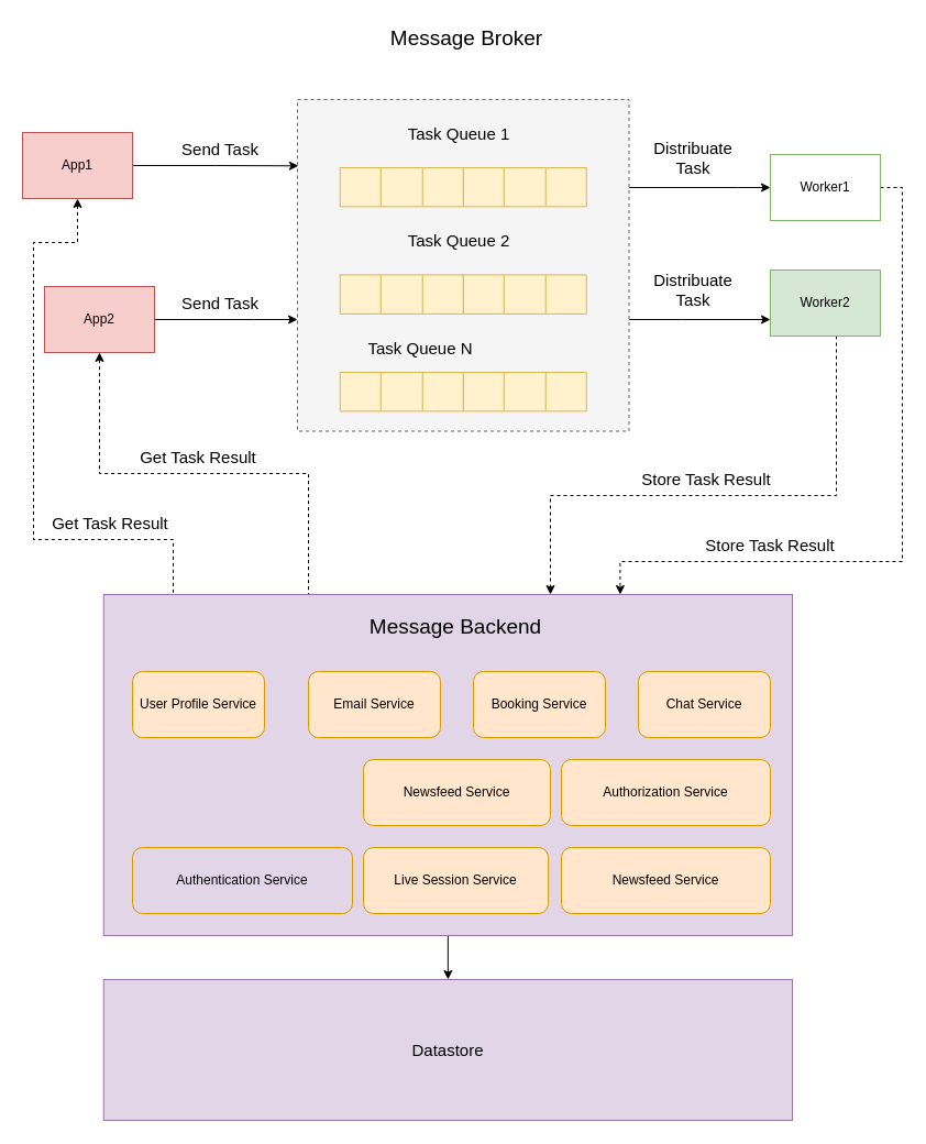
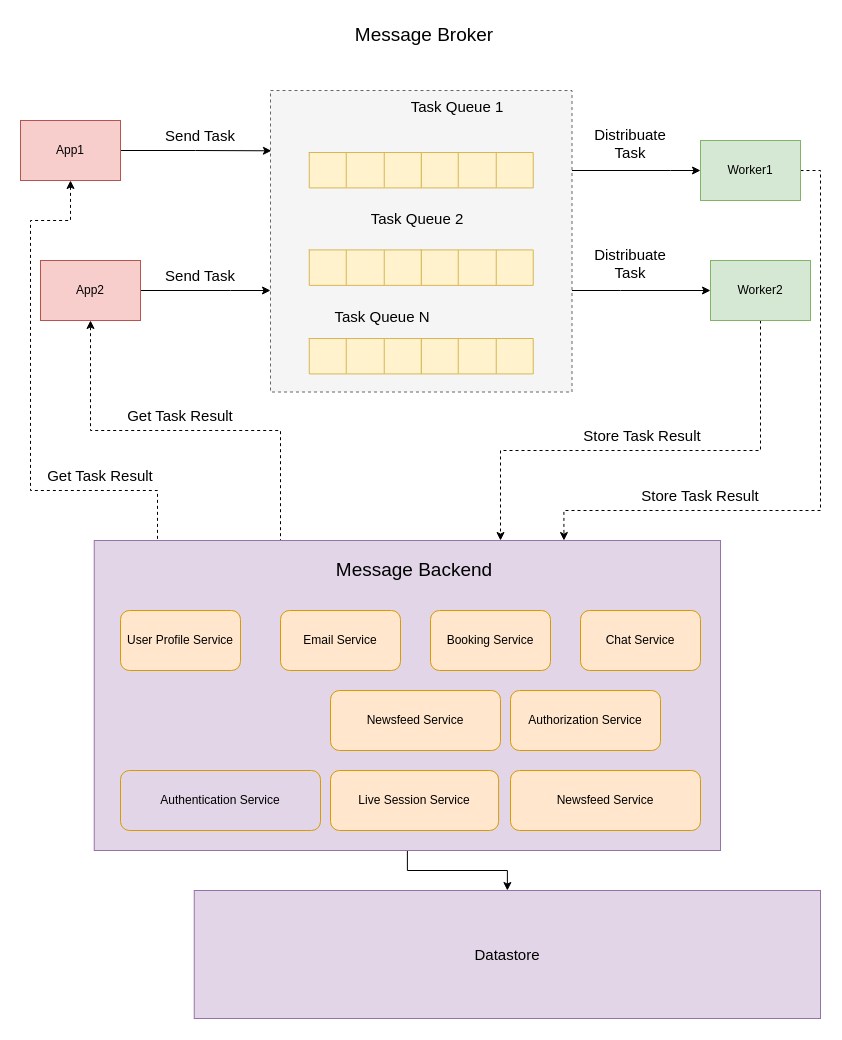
  <mxCell id="0" />
  <mxCell id="1" parent="0" />
- <mxCell id="2" value="Datastore" style="rounded=0;whiteSpace=wrap;html=1;fontSize=15;strokeWidth=1;fillColor=#e1d5e7;strokeColor=#9673a6;" vertex="1" parent="1"><mxGeometry x="93.75" y="890" width="626.25" height="128" as="geometry" /></mxCell>
+ <mxCell id="2" value="Datastore" style="rounded=0;whiteSpace=wrap;html=1;fontSize=15;strokeWidth=1;fillColor=#e1d5e7;strokeColor=#9673a6;" vertex="1" parent="1"><mxGeometry x="193.75" y="890" width="626.25" height="128" as="geometry" /></mxCell>
  <mxCell id="3" style="edgeStyle=orthogonalEdgeStyle;rounded=0;orthogonalLoop=1;jettySize=auto;html=1;exitX=0.25;exitY=0;exitDx=0;exitDy=0;fontSize=15;startArrow=none;startFill=0;endArrow=classic;endFill=1;entryX=0.5;entryY=1;entryDx=0;entryDy=0;dashed=1;" edge="1" parent="1" source="53" target="8"><mxGeometry relative="1" as="geometry"><mxPoint x="120" y="330" as="targetPoint" /><Array as="points"><mxPoint x="280" y="580" /><mxPoint x="280" y="430" /><mxPoint x="90" y="430" /></Array></mxGeometry></mxCell>
  <mxCell id="4" style="edgeStyle=orthogonalEdgeStyle;rounded=0;orthogonalLoop=1;jettySize=auto;html=1;entryX=0.003;entryY=0.2;entryDx=0;entryDy=0;entryPerimeter=0;fontSize=15;" parent="1" source="6" target="11" edge="1"><mxGeometry relative="1" as="geometry" /></mxCell>
  <mxCell id="5" style="edgeStyle=orthogonalEdgeStyle;rounded=0;orthogonalLoop=1;jettySize=auto;html=1;exitX=0.5;exitY=1;exitDx=0;exitDy=0;entryX=0.101;entryY=-0.004;entryDx=0;entryDy=0;entryPerimeter=0;fontSize=15;startArrow=classic;startFill=1;endArrow=none;endFill=0;dashed=1;" edge="1" parent="1" source="6" target="53"><mxGeometry relative="1" as="geometry"><Array as="points"><mxPoint x="70" y="220" /><mxPoint x="30" y="220" /><mxPoint x="30" y="490" /><mxPoint x="157" y="490" /></Array></mxGeometry></mxCell>
  <mxCell id="6" value="App1" style="rounded=0;whiteSpace=wrap;html=1;fillColor=#f8cecc;strokeColor=#b85450;" parent="1" vertex="1"><mxGeometry x="20" y="120" width="100" height="60" as="geometry" /></mxCell>
  <mxCell id="7" value="" style="edgeStyle=orthogonalEdgeStyle;rounded=0;orthogonalLoop=1;jettySize=auto;html=1;fontSize=15;" parent="1" source="8" target="11" edge="1"><mxGeometry relative="1" as="geometry"><Array as="points"><mxPoint x="230" y="290" /><mxPoint x="230" y="290" /></Array></mxGeometry></mxCell>
  <mxCell id="8" value="App2" style="rounded=0;whiteSpace=wrap;html=1;fillColor=#f8cecc;strokeColor=#b85450;" parent="1" vertex="1"><mxGeometry x="40" y="260" width="100" height="60" as="geometry" /></mxCell>
  <mxCell id="9" value="&lt;font style=&quot;font-size: 19px&quot;&gt;Message Broker&lt;/font&gt;" style="text;html=1;strokeColor=none;fillColor=none;align=center;verticalAlign=middle;whiteSpace=wrap;rounded=0;dashed=1;" parent="1" vertex="1"><mxGeometry x="344" y="20" width="160" height="30" as="geometry" /></mxCell>
  <mxCell id="10" value="" style="group" parent="1" vertex="1" connectable="0"><mxGeometry x="270" y="90" width="301.5" height="310" as="geometry" /></mxCell>
  <mxCell id="11" value="" style="whiteSpace=wrap;html=1;aspect=fixed;dashed=1;fillColor=#f5f5f5;fontColor=#333333;strokeColor=#666666;" parent="10" vertex="1"><mxGeometry width="301.5" height="301.5" as="geometry" /></mxCell>
  <mxCell id="12" value="" style="shape=table;html=1;whiteSpace=wrap;startSize=0;container=1;collapsible=0;childLayout=tableLayout;rounded=0;fontSize=19;fillColor=#fff2cc;strokeColor=#d6b656;" parent="10" vertex="1"><mxGeometry x="150.75" y="248" width="111.986" height="35.429" as="geometry" /></mxCell>
  <mxCell id="13" value="" style="shape=partialRectangle;html=1;whiteSpace=wrap;collapsible=0;dropTarget=0;pointerEvents=0;fillColor=none;top=0;left=0;bottom=0;right=0;points=[[0,0.5],[1,0.5]];portConstraint=eastwest;rounded=0;dashed=1;fontSize=19;" parent="12" vertex="1"><mxGeometry width="111.986" height="35" as="geometry" /></mxCell>
  <mxCell id="14" value="" style="shape=partialRectangle;html=1;whiteSpace=wrap;connectable=0;fillColor=none;top=0;left=0;bottom=0;right=0;overflow=hidden;pointerEvents=1;rounded=0;dashed=1;fontSize=19;" parent="13" vertex="1"><mxGeometry width="37" height="35" as="geometry"><mxRectangle width="37" height="35" as="alternateBounds" /></mxGeometry></mxCell>
  <mxCell id="15" value="" style="shape=partialRectangle;html=1;whiteSpace=wrap;connectable=0;fillColor=none;top=0;left=0;bottom=0;right=0;overflow=hidden;pointerEvents=1;rounded=0;dashed=1;fontSize=19;" parent="13" vertex="1"><mxGeometry x="37" width="38" height="35" as="geometry"><mxRectangle width="38" height="35" as="alternateBounds" /></mxGeometry></mxCell>
  <mxCell id="16" value="" style="shape=partialRectangle;html=1;whiteSpace=wrap;connectable=0;fillColor=none;top=0;left=0;bottom=0;right=0;overflow=hidden;pointerEvents=1;rounded=0;dashed=1;fontSize=19;" parent="13" vertex="1"><mxGeometry x="75" width="37" height="35" as="geometry"><mxRectangle width="37" height="35" as="alternateBounds" /></mxGeometry></mxCell>
  <mxCell id="17" value="" style="shape=table;html=1;whiteSpace=wrap;startSize=0;container=1;collapsible=0;childLayout=tableLayout;rounded=0;fontSize=19;fillColor=#fff2cc;strokeColor=#d6b656;" parent="10" vertex="1"><mxGeometry x="38.764" y="248" width="111.986" height="35.429" as="geometry" /></mxCell>
  <mxCell id="18" value="" style="shape=partialRectangle;html=1;whiteSpace=wrap;collapsible=0;dropTarget=0;pointerEvents=0;fillColor=none;top=0;left=0;bottom=0;right=0;points=[[0,0.5],[1,0.5]];portConstraint=eastwest;rounded=0;dashed=1;fontSize=19;" parent="17" vertex="1"><mxGeometry width="111.986" height="35" as="geometry" /></mxCell>
  <mxCell id="19" value="" style="shape=partialRectangle;html=1;whiteSpace=wrap;connectable=0;fillColor=none;top=0;left=0;bottom=0;right=0;overflow=hidden;pointerEvents=1;rounded=0;dashed=1;fontSize=19;" parent="18" vertex="1"><mxGeometry width="37" height="35" as="geometry"><mxRectangle width="37" height="35" as="alternateBounds" /></mxGeometry></mxCell>
  <mxCell id="20" value="" style="shape=partialRectangle;html=1;whiteSpace=wrap;connectable=0;fillColor=none;top=0;left=0;bottom=0;right=0;overflow=hidden;pointerEvents=1;rounded=0;dashed=1;fontSize=19;" parent="18" vertex="1"><mxGeometry x="37" width="38" height="35" as="geometry"><mxRectangle width="38" height="35" as="alternateBounds" /></mxGeometry></mxCell>
  <mxCell id="21" value="" style="shape=partialRectangle;html=1;whiteSpace=wrap;connectable=0;fillColor=none;top=0;left=0;bottom=0;right=0;overflow=hidden;pointerEvents=1;rounded=0;dashed=1;fontSize=19;" parent="18" vertex="1"><mxGeometry x="75" width="37" height="35" as="geometry"><mxRectangle width="37" height="35" as="alternateBounds" /></mxGeometry></mxCell>
  <mxCell id="22" value="" style="shape=table;html=1;whiteSpace=wrap;startSize=0;container=1;collapsible=0;childLayout=tableLayout;rounded=0;fontSize=19;fillColor=#fff2cc;strokeColor=#d6b656;" parent="10" vertex="1"><mxGeometry x="150.75" y="159.429" width="111.986" height="35.429" as="geometry" /></mxCell>
  <mxCell id="23" value="" style="shape=partialRectangle;html=1;whiteSpace=wrap;collapsible=0;dropTarget=0;pointerEvents=0;fillColor=none;top=0;left=0;bottom=0;right=0;points=[[0,0.5],[1,0.5]];portConstraint=eastwest;rounded=0;dashed=1;fontSize=19;" parent="22" vertex="1"><mxGeometry width="111.986" height="35" as="geometry" /></mxCell>
  <mxCell id="24" value="" style="shape=partialRectangle;html=1;whiteSpace=wrap;connectable=0;fillColor=none;top=0;left=0;bottom=0;right=0;overflow=hidden;pointerEvents=1;rounded=0;dashed=1;fontSize=19;" parent="23" vertex="1"><mxGeometry width="37" height="35" as="geometry"><mxRectangle width="37" height="35" as="alternateBounds" /></mxGeometry></mxCell>
  <mxCell id="25" value="" style="shape=partialRectangle;html=1;whiteSpace=wrap;connectable=0;fillColor=none;top=0;left=0;bottom=0;right=0;overflow=hidden;pointerEvents=1;rounded=0;dashed=1;fontSize=19;" parent="23" vertex="1"><mxGeometry x="37" width="38" height="35" as="geometry"><mxRectangle width="38" height="35" as="alternateBounds" /></mxGeometry></mxCell>
  <mxCell id="26" value="" style="shape=partialRectangle;html=1;whiteSpace=wrap;connectable=0;fillColor=none;top=0;left=0;bottom=0;right=0;overflow=hidden;pointerEvents=1;rounded=0;dashed=1;fontSize=19;" parent="23" vertex="1"><mxGeometry x="75" width="37" height="35" as="geometry"><mxRectangle width="37" height="35" as="alternateBounds" /></mxGeometry></mxCell>
  <mxCell id="27" value="" style="shape=table;html=1;whiteSpace=wrap;startSize=0;container=1;collapsible=0;childLayout=tableLayout;rounded=0;fontSize=19;fillColor=#fff2cc;strokeColor=#d6b656;" parent="10" vertex="1"><mxGeometry x="38.764" y="159.429" width="111.986" height="35.429" as="geometry" /></mxCell>
  <mxCell id="28" value="" style="shape=partialRectangle;html=1;whiteSpace=wrap;collapsible=0;dropTarget=0;pointerEvents=0;fillColor=none;top=0;left=0;bottom=0;right=0;points=[[0,0.5],[1,0.5]];portConstraint=eastwest;rounded=0;dashed=1;fontSize=19;" parent="27" vertex="1"><mxGeometry width="111.986" height="35" as="geometry" /></mxCell>
  <mxCell id="29" value="" style="shape=partialRectangle;html=1;whiteSpace=wrap;connectable=0;fillColor=none;top=0;left=0;bottom=0;right=0;overflow=hidden;pointerEvents=1;rounded=0;dashed=1;fontSize=19;" parent="28" vertex="1"><mxGeometry width="37" height="35" as="geometry"><mxRectangle width="37" height="35" as="alternateBounds" /></mxGeometry></mxCell>
  <mxCell id="30" value="" style="shape=partialRectangle;html=1;whiteSpace=wrap;connectable=0;fillColor=none;top=0;left=0;bottom=0;right=0;overflow=hidden;pointerEvents=1;rounded=0;dashed=1;fontSize=19;" parent="28" vertex="1"><mxGeometry x="37" width="38" height="35" as="geometry"><mxRectangle width="38" height="35" as="alternateBounds" /></mxGeometry></mxCell>
  <mxCell id="31" value="" style="shape=partialRectangle;html=1;whiteSpace=wrap;connectable=0;fillColor=none;top=0;left=0;bottom=0;right=0;overflow=hidden;pointerEvents=1;rounded=0;dashed=1;fontSize=19;" parent="28" vertex="1"><mxGeometry x="75" width="37" height="35" as="geometry"><mxRectangle width="37" height="35" as="alternateBounds" /></mxGeometry></mxCell>
  <mxCell id="32" value="" style="shape=table;html=1;whiteSpace=wrap;startSize=0;container=1;collapsible=0;childLayout=tableLayout;rounded=0;fontSize=19;fillColor=#fff2cc;strokeColor=#d6b656;" parent="10" vertex="1"><mxGeometry x="150.75" y="62" width="111.986" height="35.429" as="geometry" /></mxCell>
  <mxCell id="33" value="" style="shape=partialRectangle;html=1;whiteSpace=wrap;collapsible=0;dropTarget=0;pointerEvents=0;fillColor=none;top=0;left=0;bottom=0;right=0;points=[[0,0.5],[1,0.5]];portConstraint=eastwest;rounded=0;dashed=1;fontSize=19;" parent="32" vertex="1"><mxGeometry width="111.986" height="35" as="geometry" /></mxCell>
  <mxCell id="34" value="" style="shape=partialRectangle;html=1;whiteSpace=wrap;connectable=0;fillColor=none;top=0;left=0;bottom=0;right=0;overflow=hidden;pointerEvents=1;rounded=0;dashed=1;fontSize=19;" parent="33" vertex="1"><mxGeometry width="37" height="35" as="geometry"><mxRectangle width="37" height="35" as="alternateBounds" /></mxGeometry></mxCell>
  <mxCell id="35" value="" style="shape=partialRectangle;html=1;whiteSpace=wrap;connectable=0;fillColor=none;top=0;left=0;bottom=0;right=0;overflow=hidden;pointerEvents=1;rounded=0;dashed=1;fontSize=19;" parent="33" vertex="1"><mxGeometry x="37" width="38" height="35" as="geometry"><mxRectangle width="38" height="35" as="alternateBounds" /></mxGeometry></mxCell>
  <mxCell id="36" value="" style="shape=partialRectangle;html=1;whiteSpace=wrap;connectable=0;fillColor=none;top=0;left=0;bottom=0;right=0;overflow=hidden;pointerEvents=1;rounded=0;dashed=1;fontSize=19;" parent="33" vertex="1"><mxGeometry x="75" width="37" height="35" as="geometry"><mxRectangle width="37" height="35" as="alternateBounds" /></mxGeometry></mxCell>
  <mxCell id="37" value="" style="shape=table;html=1;whiteSpace=wrap;startSize=0;container=1;collapsible=0;childLayout=tableLayout;rounded=0;fontSize=19;fillColor=#fff2cc;strokeColor=#d6b656;" parent="10" vertex="1"><mxGeometry x="38.764" y="62" width="111.986" height="35.429" as="geometry" /></mxCell>
  <mxCell id="38" value="" style="shape=partialRectangle;html=1;whiteSpace=wrap;collapsible=0;dropTarget=0;pointerEvents=0;fillColor=none;top=0;left=0;bottom=0;right=0;points=[[0,0.5],[1,0.5]];portConstraint=eastwest;rounded=0;dashed=1;fontSize=19;" parent="37" vertex="1"><mxGeometry width="111.986" height="35" as="geometry" /></mxCell>
  <mxCell id="39" value="" style="shape=partialRectangle;html=1;whiteSpace=wrap;connectable=0;fillColor=none;top=0;left=0;bottom=0;right=0;overflow=hidden;pointerEvents=1;rounded=0;dashed=1;fontSize=19;" parent="38" vertex="1"><mxGeometry width="37" height="35" as="geometry"><mxRectangle width="37" height="35" as="alternateBounds" /></mxGeometry></mxCell>
  <mxCell id="40" value="" style="shape=partialRectangle;html=1;whiteSpace=wrap;connectable=0;fillColor=none;top=0;left=0;bottom=0;right=0;overflow=hidden;pointerEvents=1;rounded=0;dashed=1;fontSize=19;" parent="38" vertex="1"><mxGeometry x="37" width="38" height="35" as="geometry"><mxRectangle width="38" height="35" as="alternateBounds" /></mxGeometry></mxCell>
  <mxCell id="41" value="" style="shape=partialRectangle;html=1;whiteSpace=wrap;connectable=0;fillColor=none;top=0;left=0;bottom=0;right=0;overflow=hidden;pointerEvents=1;rounded=0;dashed=1;fontSize=19;" parent="38" vertex="1"><mxGeometry x="75" width="37" height="35" as="geometry"><mxRectangle width="37" height="35" as="alternateBounds" /></mxGeometry></mxCell>
- <mxCell id="42" value="&lt;font style=&quot;font-size: 15px&quot;&gt;Task Queue 1&lt;/font&gt;" style="text;html=1;strokeColor=none;fillColor=none;align=center;verticalAlign=middle;whiteSpace=wrap;rounded=0;dashed=1;strokeWidth=13;" parent="10" vertex="1"><mxGeometry x="77.529" y="17.714" width="137.829" height="26.571" as="geometry" /></mxCell>
+ <mxCell id="42" value="&lt;font style=&quot;font-size: 15px&quot;&gt;Task Queue 1&lt;/font&gt;" style="text;html=1;strokeColor=none;fillColor=none;align=center;verticalAlign=middle;whiteSpace=wrap;rounded=0;dashed=1;strokeWidth=13;" parent="10" vertex="1"><mxGeometry x="117.529" y="2.714" width="137.829" height="26.571" as="geometry" /></mxCell>
  <mxCell id="43" value="&lt;font style=&quot;font-size: 15px&quot;&gt;Task Queue 2&lt;/font&gt;" style="text;html=1;strokeColor=none;fillColor=none;align=center;verticalAlign=middle;whiteSpace=wrap;rounded=0;dashed=1;strokeWidth=13;" parent="10" vertex="1"><mxGeometry x="77.529" y="115.143" width="137.829" height="26.571" as="geometry" /></mxCell>
  <mxCell id="44" value="&lt;font style=&quot;font-size: 15px&quot;&gt;Task Queue N&lt;/font&gt;" style="text;html=1;strokeColor=none;fillColor=none;align=center;verticalAlign=middle;whiteSpace=wrap;rounded=0;dashed=1;strokeWidth=13;" parent="10" vertex="1"><mxGeometry x="42.529" y="212.571" width="137.829" height="26.571" as="geometry" /></mxCell>
  <mxCell id="45" value="" style="edgeStyle=orthogonalEdgeStyle;rounded=0;orthogonalLoop=1;jettySize=auto;html=1;fontSize=15;startArrow=classic;startFill=1;endArrow=none;endFill=0;" parent="1" source="47" target="11" edge="1"><mxGeometry relative="1" as="geometry"><Array as="points"><mxPoint x="670" y="170" /><mxPoint x="670" y="170" /></Array></mxGeometry></mxCell>
  <mxCell id="46" style="edgeStyle=orthogonalEdgeStyle;rounded=0;orthogonalLoop=1;jettySize=auto;html=1;entryX=0.75;entryY=0;entryDx=0;entryDy=0;fontSize=15;startArrow=none;startFill=0;endArrow=classic;endFill=1;exitX=1;exitY=0.5;exitDx=0;exitDy=0;dashed=1;" edge="1" parent="1" source="47" target="53"><mxGeometry relative="1" as="geometry"><Array as="points"><mxPoint x="820" y="170" /><mxPoint x="820" y="510" /><mxPoint x="563" y="510" /></Array></mxGeometry></mxCell>
- <mxCell id="47" value="Worker1" style="rounded=0;whiteSpace=wrap;html=1;fillColor=#ffffff;strokeColor=#82b366;" parent="1" vertex="1"><mxGeometry x="700" y="140" width="100" height="60" as="geometry" /></mxCell>
+ <mxCell id="47" value="Worker1" style="rounded=0;whiteSpace=wrap;html=1;fillColor=#d5e8d4;strokeColor=#82b366;" parent="1" vertex="1"><mxGeometry x="700" y="140" width="100" height="60" as="geometry" /></mxCell>
  <mxCell id="48" value="" style="edgeStyle=orthogonalEdgeStyle;rounded=0;orthogonalLoop=1;jettySize=auto;html=1;fontSize=15;startArrow=classic;startFill=1;endArrow=none;endFill=0;" parent="1" source="50" target="11" edge="1"><mxGeometry relative="1" as="geometry"><Array as="points"><mxPoint x="620" y="290" /><mxPoint x="620" y="290" /></Array></mxGeometry></mxCell>
  <mxCell id="49" style="edgeStyle=orthogonalEdgeStyle;rounded=0;orthogonalLoop=1;jettySize=auto;html=1;fontSize=15;startArrow=none;startFill=0;endArrow=classic;endFill=1;dashed=1;" edge="1" parent="1" source="50" target="53"><mxGeometry relative="1" as="geometry"><Array as="points"><mxPoint x="760" y="450" /><mxPoint x="500" y="450" /></Array></mxGeometry></mxCell>
- <mxCell id="50" value="Worker2" style="rounded=0;whiteSpace=wrap;html=1;fillColor=#d5e8d4;strokeColor=#82b366;" parent="1" vertex="1"><mxGeometry x="700" y="245" width="100" height="60" as="geometry" /></mxCell>
+ <mxCell id="50" value="Worker2" style="rounded=0;whiteSpace=wrap;html=1;fillColor=#d5e8d4;strokeColor=#82b366;" parent="1" vertex="1"><mxGeometry x="710" y="260" width="100" height="60" as="geometry" /></mxCell>
  <mxCell id="51" value="" style="edgeStyle=orthogonalEdgeStyle;rounded=0;orthogonalLoop=1;jettySize=auto;html=1;fontSize=15;startArrow=classic;startFill=1;endArrow=none;endFill=0;exitX=0.5;exitY=0;exitDx=0;exitDy=0;entryX=0.5;entryY=1;entryDx=0;entryDy=0;" edge="1" parent="1" source="2" target="53"><mxGeometry relative="1" as="geometry"><mxPoint x="406.9" y="900" as="sourcePoint" /><mxPoint x="407" y="860" as="targetPoint" /><Array as="points" /></mxGeometry></mxCell>
  <mxCell id="52" value="" style="group" vertex="1" connectable="0" parent="1"><mxGeometry x="93.75" y="540" width="626.25" height="310" as="geometry" /></mxCell>
  <mxCell id="53" value="" style="rounded=0;whiteSpace=wrap;html=1;fontSize=15;strokeWidth=1;fillColor=#e1d5e7;strokeColor=#9673a6;" parent="52" vertex="1"><mxGeometry width="626.25" height="310" as="geometry" /></mxCell>
- <mxCell id="54" value="Authorization Service" style="rounded=1;whiteSpace=wrap;html=1;fillColor=#ffe6cc;strokeColor=#d79b00;" parent="52" vertex="1"><mxGeometry x="416.25" y="150" width="190" height="60" as="geometry" /></mxCell>
+ <mxCell id="54" value="Authorization Service" style="rounded=1;whiteSpace=wrap;html=1;fillColor=#ffe6cc;strokeColor=#d79b00;" parent="52" vertex="1"><mxGeometry x="416.25" y="150" width="150" height="60" as="geometry" /></mxCell>
  <mxCell id="55" value="Email Service" style="rounded=1;whiteSpace=wrap;html=1;fillColor=#ffe6cc;strokeColor=#d79b00;" parent="52" vertex="1"><mxGeometry x="186.25" y="70" width="120" height="60" as="geometry" /></mxCell>
  <mxCell id="56" value="Authentication Service" style="rounded=1;whiteSpace=wrap;html=1;fillColor=#e1d5e7;strokeColor=#d79b00;" parent="52" vertex="1"><mxGeometry x="26.25" y="230" width="200" height="60" as="geometry" /></mxCell>
  <mxCell id="57" value="Newsfeed Service" style="rounded=1;whiteSpace=wrap;html=1;fillColor=#ffe6cc;strokeColor=#d79b00;" parent="52" vertex="1"><mxGeometry x="416.25" y="230" width="190" height="60" as="geometry" /></mxCell>
  <mxCell id="58" value="Newsfeed Service" style="rounded=1;whiteSpace=wrap;html=1;fillColor=#ffe6cc;strokeColor=#d79b00;" parent="52" vertex="1"><mxGeometry x="236.25" y="150" width="170" height="60" as="geometry" /></mxCell>
  <mxCell id="59" value="Booking Service" style="rounded=1;whiteSpace=wrap;html=1;fillColor=#ffe6cc;strokeColor=#d79b00;" parent="52" vertex="1"><mxGeometry x="336.25" y="70" width="120" height="60" as="geometry" /></mxCell>
  <mxCell id="60" value="Live Session Service" style="rounded=1;whiteSpace=wrap;html=1;fillColor=#ffe6cc;strokeColor=#d79b00;" parent="52" vertex="1"><mxGeometry x="236.25" y="230" width="168.12" height="60" as="geometry" /></mxCell>
  <mxCell id="61" value="User Profile Service" style="rounded=1;whiteSpace=wrap;html=1;fillColor=#ffe6cc;strokeColor=#d79b00;" parent="52" vertex="1"><mxGeometry x="26.25" y="70" width="120" height="60" as="geometry" /></mxCell>
  <mxCell id="62" value="Chat Service" style="rounded=1;whiteSpace=wrap;html=1;fillColor=#ffe6cc;strokeColor=#d79b00;" parent="52" vertex="1"><mxGeometry x="486.25" y="70" width="120" height="60" as="geometry" /></mxCell>
  <mxCell id="63" value="&lt;font style=&quot;font-size: 19px&quot;&gt;Message Backend&lt;/font&gt;" style="text;html=1;strokeColor=none;fillColor=none;align=center;verticalAlign=middle;whiteSpace=wrap;rounded=0;dashed=1;" vertex="1" parent="52"><mxGeometry x="240.31" y="15" width="160" height="30" as="geometry" /></mxCell>
  <mxCell id="64" value="&lt;font style=&quot;font-size: 15px&quot;&gt;Get Task Result&lt;/font&gt;" style="text;html=1;strokeColor=none;fillColor=none;align=center;verticalAlign=middle;whiteSpace=wrap;rounded=0;dashed=1;" vertex="1" parent="1"><mxGeometry x="20" y="460" width="160" height="30" as="geometry" /></mxCell>
  <mxCell id="65" value="&lt;font style=&quot;font-size: 15px&quot;&gt;Get Task Result&lt;/font&gt;" style="text;html=1;strokeColor=none;fillColor=none;align=center;verticalAlign=middle;whiteSpace=wrap;rounded=0;dashed=1;" vertex="1" parent="1"><mxGeometry x="100" y="400" width="160" height="30" as="geometry" /></mxCell>
  <mxCell id="66" value="&lt;font style=&quot;font-size: 15px&quot;&gt;Send Task&lt;/font&gt;" style="text;html=1;strokeColor=none;fillColor=none;align=center;verticalAlign=middle;whiteSpace=wrap;rounded=0;dashed=1;" vertex="1" parent="1"><mxGeometry x="120" y="260" width="160" height="30" as="geometry" /></mxCell>
  <mxCell id="67" value="&lt;font style=&quot;font-size: 15px&quot;&gt;Send Task&lt;/font&gt;" style="text;html=1;strokeColor=none;fillColor=none;align=center;verticalAlign=middle;whiteSpace=wrap;rounded=0;dashed=1;" vertex="1" parent="1"><mxGeometry x="120" y="120" width="160" height="30" as="geometry" /></mxCell>
  <mxCell id="68" value="&lt;font style=&quot;font-size: 15px&quot;&gt;Distribuate Task&lt;/font&gt;" style="text;html=1;strokeColor=none;fillColor=none;align=center;verticalAlign=middle;whiteSpace=wrap;rounded=0;dashed=1;" vertex="1" parent="1"><mxGeometry x="580" y="110" width="100" height="65" as="geometry" /></mxCell>
  <mxCell id="69" value="&lt;font style=&quot;font-size: 15px&quot;&gt;Distribuate Task&lt;/font&gt;" style="text;html=1;strokeColor=none;fillColor=none;align=center;verticalAlign=middle;whiteSpace=wrap;rounded=0;dashed=1;" vertex="1" parent="1"><mxGeometry x="580" y="230" width="100" height="65" as="geometry" /></mxCell>
  <mxCell id="70" value="&lt;font style=&quot;font-size: 15px&quot;&gt;Store Task Result&lt;/font&gt;" style="text;html=1;strokeColor=none;fillColor=none;align=center;verticalAlign=middle;whiteSpace=wrap;rounded=0;dashed=1;" vertex="1" parent="1"><mxGeometry x="620" y="480" width="160" height="30" as="geometry" /></mxCell>
  <mxCell id="71" value="&lt;font style=&quot;font-size: 15px&quot;&gt;Store Task Result&lt;/font&gt;" style="text;html=1;strokeColor=none;fillColor=none;align=center;verticalAlign=middle;whiteSpace=wrap;rounded=0;dashed=1;" vertex="1" parent="1"><mxGeometry x="561.88" y="420" width="160" height="30" as="geometry" /></mxCell>
